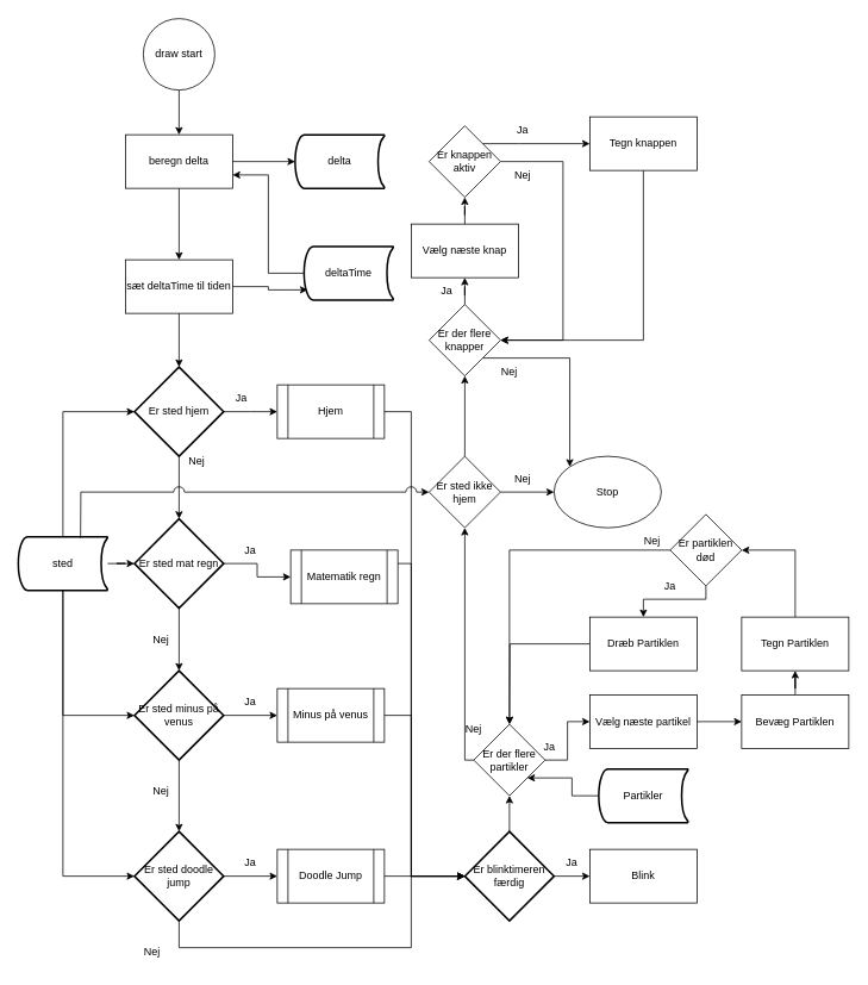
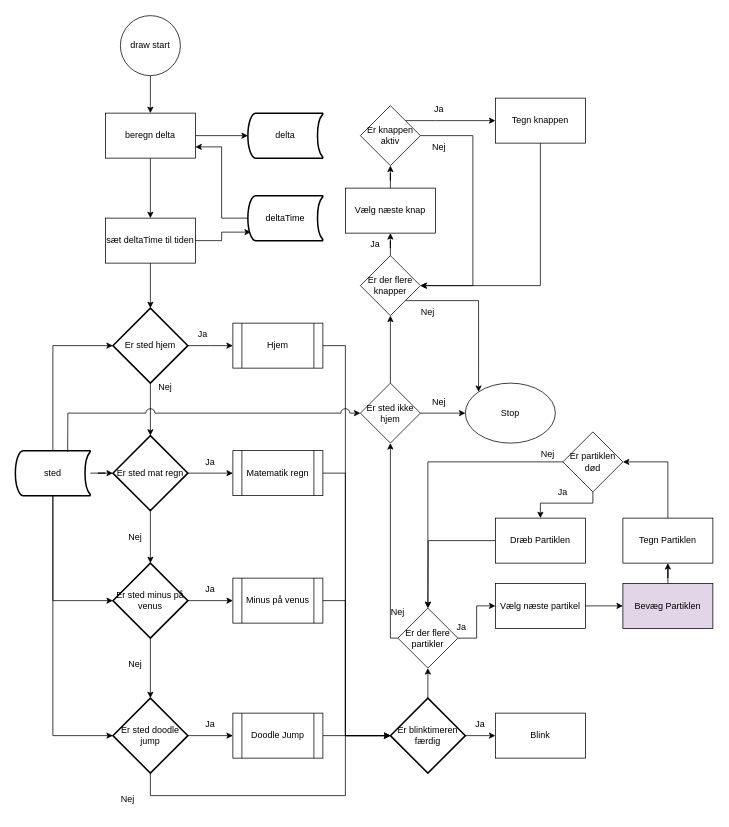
  <mxCell id="0" />
  <mxCell id="1" parent="0" />
  <mxCell id="2" style="edgeStyle=orthogonalEdgeStyle;rounded=0;orthogonalLoop=1;jettySize=auto;html=1;entryX=0.5;entryY=0;entryDx=0;entryDy=0;" edge="1" parent="1" source="3" target="5"><mxGeometry relative="1" as="geometry" /></mxCell>
  <mxCell id="3" value="draw start" style="ellipse;whiteSpace=wrap;html=1;aspect=fixed;" vertex="1" parent="1"><mxGeometry x="160" y="20" width="80" height="80" as="geometry" /></mxCell>
  <mxCell id="4" style="edgeStyle=orthogonalEdgeStyle;rounded=0;orthogonalLoop=1;jettySize=auto;html=1;entryX=0.5;entryY=0;entryDx=0;entryDy=0;" edge="1" parent="1" source="5" target="10"><mxGeometry relative="1" as="geometry" /></mxCell>
  <mxCell id="5" value="beregn delta" style="rounded=0;whiteSpace=wrap;html=1;" vertex="1" parent="1"><mxGeometry x="140" y="150" width="120" height="60" as="geometry" /></mxCell>
  <mxCell id="6" value="delta" style="strokeWidth=2;html=1;shape=mxgraph.flowchart.stored_data;whiteSpace=wrap;" vertex="1" parent="1"><mxGeometry x="330" y="150" width="100" height="60" as="geometry" /></mxCell>
  <mxCell id="7" style="edgeStyle=orthogonalEdgeStyle;rounded=0;orthogonalLoop=1;jettySize=auto;html=1;entryX=1;entryY=0.75;entryDx=0;entryDy=0;" edge="1" parent="1" source="8" target="5"><mxGeometry relative="1" as="geometry" /></mxCell>
- <mxCell id="8" value="deltaTime" style="strokeWidth=2;html=1;shape=mxgraph.flowchart.stored_data;whiteSpace=wrap;" vertex="1" parent="1"><mxGeometry x="340" y="275" width="100" height="60" as="geometry" /></mxCell>
+ <mxCell id="8" value="deltaTime" style="strokeWidth=2;html=1;shape=mxgraph.flowchart.stored_data;whiteSpace=wrap;" vertex="1" parent="1"><mxGeometry x="330" y="260" width="100" height="60" as="geometry" /></mxCell>
  <mxCell id="9" style="edgeStyle=orthogonalEdgeStyle;rounded=0;orthogonalLoop=1;jettySize=auto;html=1;entryX=0;entryY=0.5;entryDx=0;entryDy=0;entryPerimeter=0;" edge="1" parent="1" source="5" target="6"><mxGeometry relative="1" as="geometry" /></mxCell>
  <mxCell id="10" value="sæt deltaTime til tiden" style="rounded=0;whiteSpace=wrap;html=1;" vertex="1" parent="1"><mxGeometry x="140" y="290" width="120" height="60" as="geometry" /></mxCell>
  <mxCell id="11" style="edgeStyle=orthogonalEdgeStyle;rounded=0;orthogonalLoop=1;jettySize=auto;html=1;entryX=0.04;entryY=0.811;entryDx=0;entryDy=0;entryPerimeter=0;" edge="1" parent="1" source="10" target="8"><mxGeometry relative="1" as="geometry" /></mxCell>
  <mxCell id="12" style="edgeStyle=orthogonalEdgeStyle;rounded=0;orthogonalLoop=1;jettySize=auto;html=1;" edge="1" parent="1" source="13"><mxGeometry relative="1" as="geometry"><mxPoint x="310" y="460" as="targetPoint" /></mxGeometry></mxCell>
  <mxCell id="13" value="Er sted hjem" style="strokeWidth=2;html=1;shape=mxgraph.flowchart.decision;whiteSpace=wrap;" vertex="1" parent="1"><mxGeometry x="150" y="410" width="100" height="100" as="geometry" /></mxCell>
  <mxCell id="14" style="edgeStyle=orthogonalEdgeStyle;rounded=0;orthogonalLoop=1;jettySize=auto;html=1;entryX=0.5;entryY=0;entryDx=0;entryDy=0;entryPerimeter=0;" edge="1" parent="1" source="10" target="13"><mxGeometry relative="1" as="geometry" /></mxCell>
  <mxCell id="15" style="edgeStyle=orthogonalEdgeStyle;rounded=0;orthogonalLoop=1;jettySize=auto;html=1;entryX=0;entryY=0.5;entryDx=0;entryDy=0;entryPerimeter=0;" edge="1" parent="1" source="16" target="27"><mxGeometry relative="1" as="geometry"><mxPoint x="70" y="930" as="targetPoint" /><Array as="points"><mxPoint x="70" y="980" /></Array></mxGeometry></mxCell>
  <mxCell id="16" value="sted" style="strokeWidth=2;html=1;shape=mxgraph.flowchart.stored_data;whiteSpace=wrap;" vertex="1" parent="1"><mxGeometry x="20" y="600" width="100" height="60" as="geometry" /></mxCell>
  <mxCell id="17" style="edgeStyle=orthogonalEdgeStyle;rounded=0;orthogonalLoop=1;jettySize=auto;html=1;entryX=0;entryY=0.5;entryDx=0;entryDy=0;" edge="1" parent="1" source="18" target="34"><mxGeometry relative="1" as="geometry" /></mxCell>
  <mxCell id="18" value="Er sted mat regn" style="strokeWidth=2;html=1;shape=mxgraph.flowchart.decision;whiteSpace=wrap;" vertex="1" parent="1"><mxGeometry x="150" y="580" width="100" height="100" as="geometry" /></mxCell>
  <mxCell id="19" style="edgeStyle=orthogonalEdgeStyle;rounded=0;orthogonalLoop=1;jettySize=auto;html=1;entryX=0.5;entryY=0;entryDx=0;entryDy=0;entryPerimeter=0;" edge="1" parent="1" source="13" target="18"><mxGeometry relative="1" as="geometry" /></mxCell>
  <mxCell id="20" style="edgeStyle=orthogonalEdgeStyle;rounded=0;orthogonalLoop=1;jettySize=auto;html=1;entryX=0;entryY=0.5;entryDx=0;entryDy=0;entryPerimeter=0;" edge="1" parent="1" source="16" target="13"><mxGeometry relative="1" as="geometry"><Array as="points"><mxPoint x="70" y="460" /></Array></mxGeometry></mxCell>
  <mxCell id="21" style="edgeStyle=orthogonalEdgeStyle;rounded=0;orthogonalLoop=1;jettySize=auto;html=1;entryX=0;entryY=0.5;entryDx=0;entryDy=0;entryPerimeter=0;" edge="1" parent="1" source="16" target="18"><mxGeometry relative="1" as="geometry" /></mxCell>
  <mxCell id="22" style="edgeStyle=orthogonalEdgeStyle;rounded=0;orthogonalLoop=1;jettySize=auto;html=1;entryX=0;entryY=0.5;entryDx=0;entryDy=0;" edge="1" parent="1" source="23" target="35"><mxGeometry relative="1" as="geometry" /></mxCell>
  <mxCell id="23" value="Er sted minus på venus" style="strokeWidth=2;html=1;shape=mxgraph.flowchart.decision;whiteSpace=wrap;" vertex="1" parent="1"><mxGeometry x="150" y="750" width="100" height="100" as="geometry" /></mxCell>
  <mxCell id="24" style="edgeStyle=orthogonalEdgeStyle;rounded=0;orthogonalLoop=1;jettySize=auto;html=1;entryX=0.5;entryY=0;entryDx=0;entryDy=0;entryPerimeter=0;" edge="1" parent="1" source="18" target="23"><mxGeometry relative="1" as="geometry" /></mxCell>
  <mxCell id="25" style="edgeStyle=orthogonalEdgeStyle;rounded=0;orthogonalLoop=1;jettySize=auto;html=1;entryX=0;entryY=0.5;entryDx=0;entryDy=0;entryPerimeter=0;" edge="1" parent="1" source="16" target="23"><mxGeometry relative="1" as="geometry"><Array as="points"><mxPoint x="70" y="800" /></Array></mxGeometry></mxCell>
  <mxCell id="26" style="edgeStyle=orthogonalEdgeStyle;rounded=0;orthogonalLoop=1;jettySize=auto;html=1;entryX=0;entryY=0.5;entryDx=0;entryDy=0;" edge="1" parent="1" source="27" target="37"><mxGeometry relative="1" as="geometry" /></mxCell>
  <mxCell id="27" value="Er sted doodle jump" style="strokeWidth=2;html=1;shape=mxgraph.flowchart.decision;whiteSpace=wrap;" vertex="1" parent="1"><mxGeometry x="150" y="930" width="100" height="100" as="geometry" /></mxCell>
  <mxCell id="28" value="Nej" style="text;html=1;align=center;verticalAlign=middle;whiteSpace=wrap;rounded=0;" vertex="1" parent="1"><mxGeometry x="190" y="500" width="60" height="30" as="geometry" /></mxCell>
  <mxCell id="29" value="Nej" style="text;html=1;align=center;verticalAlign=middle;whiteSpace=wrap;rounded=0;" vertex="1" parent="1"><mxGeometry x="150" y="700" width="60" height="30" as="geometry" /></mxCell>
  <mxCell id="30" value="" style="edgeStyle=orthogonalEdgeStyle;rounded=0;orthogonalLoop=1;jettySize=auto;html=1;entryX=0.5;entryY=0;entryDx=0;entryDy=0;entryPerimeter=0;" edge="1" parent="1" source="23" target="27"><mxGeometry relative="1" as="geometry"><mxPoint x="200" y="850" as="sourcePoint" /><mxPoint x="200" y="930" as="targetPoint" /></mxGeometry></mxCell>
  <mxCell id="31" value="Nej" style="text;html=1;align=center;verticalAlign=middle;whiteSpace=wrap;rounded=0;" vertex="1" parent="1"><mxGeometry x="150" y="870" width="60" height="30" as="geometry" /></mxCell>
  <mxCell id="32" value="Nej" style="text;html=1;align=center;verticalAlign=middle;whiteSpace=wrap;rounded=0;" vertex="1" parent="1"><mxGeometry x="140" y="1050" width="60" height="30" as="geometry" /></mxCell>
  <mxCell id="33" value="Hjem&lt;span style=&quot;color: rgba(0, 0, 0, 0); font-family: monospace; font-size: 0px; text-align: start; text-wrap-mode: nowrap;&quot;&gt;%3CmxGraphModel%3E%3Croot%3E%3CmxCell%20id%3D%220%22%2F%3E%3CmxCell%20id%3D%221%22%20parent%3D%220%22%2F%3E%3CmxCell%20id%3D%222%22%20value%3D%22Nej%22%20style%3D%22text%3Bhtml%3D1%3Balign%3Dcenter%3BverticalAlign%3Dmiddle%3BwhiteSpace%3Dwrap%3Brounded%3D0%3B%22%20vertex%3D%221%22%20parent%3D%221%22%3E%3CmxGeometry%20x%3D%22150%22%20y%3D%22550%22%20width%3D%2260%22%20height%3D%2230%22%20as%3D%22geometry%22%2F%3E%3C%2FmxCell%3E%3C%2Froot%3E%3C%2FmxGraphModel%3E&lt;/span&gt;" style="shape=process;whiteSpace=wrap;html=1;backgroundOutline=1;" vertex="1" parent="1"><mxGeometry x="310" y="430" width="120" height="60" as="geometry" /></mxCell>
- <mxCell id="34" value="Matematik regn" style="shape=process;whiteSpace=wrap;html=1;backgroundOutline=1;" vertex="1" parent="1"><mxGeometry x="325" y="615" width="120" height="60" as="geometry" /></mxCell>
+ <mxCell id="34" value="Matematik regn" style="shape=process;whiteSpace=wrap;html=1;backgroundOutline=1;" vertex="1" parent="1"><mxGeometry x="310" y="600" width="120" height="60" as="geometry" /></mxCell>
  <mxCell id="35" value="Minus på venus" style="shape=process;whiteSpace=wrap;html=1;backgroundOutline=1;" vertex="1" parent="1"><mxGeometry x="310" y="770" width="120" height="60" as="geometry" /></mxCell>
  <mxCell id="36" style="edgeStyle=orthogonalEdgeStyle;rounded=0;orthogonalLoop=1;jettySize=auto;html=1;" edge="1" parent="1" source="37" target="44"><mxGeometry relative="1" as="geometry" /></mxCell>
  <mxCell id="37" value="Doodle Jump" style="shape=process;whiteSpace=wrap;html=1;backgroundOutline=1;" vertex="1" parent="1"><mxGeometry x="310" y="950" width="120" height="60" as="geometry" /></mxCell>
  <mxCell id="38" value="Ja" style="text;html=1;align=center;verticalAlign=middle;whiteSpace=wrap;rounded=0;" vertex="1" parent="1"><mxGeometry x="240" y="430" width="60" height="30" as="geometry" /></mxCell>
  <mxCell id="39" value="Ja" style="text;html=1;align=center;verticalAlign=middle;whiteSpace=wrap;rounded=0;" vertex="1" parent="1"><mxGeometry x="250" y="600" width="60" height="30" as="geometry" /></mxCell>
  <mxCell id="40" value="Ja" style="text;html=1;align=center;verticalAlign=middle;whiteSpace=wrap;rounded=0;" vertex="1" parent="1"><mxGeometry x="250" y="950" width="60" height="30" as="geometry" /></mxCell>
  <mxCell id="41" value="Ja" style="text;html=1;align=center;verticalAlign=middle;whiteSpace=wrap;rounded=0;" vertex="1" parent="1"><mxGeometry x="250" y="770" width="60" height="30" as="geometry" /></mxCell>
  <mxCell id="42" style="edgeStyle=orthogonalEdgeStyle;rounded=0;orthogonalLoop=1;jettySize=auto;html=1;entryX=0;entryY=0.5;entryDx=0;entryDy=0;" edge="1" parent="1" source="44" target="49"><mxGeometry relative="1" as="geometry" /></mxCell>
  <mxCell id="43" style="edgeStyle=orthogonalEdgeStyle;rounded=0;orthogonalLoop=1;jettySize=auto;html=1;entryX=0.5;entryY=1;entryDx=0;entryDy=0;" edge="1" parent="1" source="44" target="55"><mxGeometry relative="1" as="geometry" /></mxCell>
  <mxCell id="44" value="Er blinktimeren færdig" style="strokeWidth=2;html=1;shape=mxgraph.flowchart.decision;whiteSpace=wrap;" vertex="1" parent="1"><mxGeometry x="520" y="930" width="100" height="100" as="geometry" /></mxCell>
  <mxCell id="45" style="edgeStyle=orthogonalEdgeStyle;rounded=0;orthogonalLoop=1;jettySize=auto;html=1;entryX=0;entryY=0.5;entryDx=0;entryDy=0;entryPerimeter=0;" edge="1" parent="1" source="27" target="44"><mxGeometry relative="1" as="geometry"><Array as="points"><mxPoint x="200" y="1060" /><mxPoint x="460" y="1060" /><mxPoint x="460" y="980" /></Array></mxGeometry></mxCell>
  <mxCell id="46" style="edgeStyle=orthogonalEdgeStyle;rounded=0;orthogonalLoop=1;jettySize=auto;html=1;entryX=0;entryY=0.5;entryDx=0;entryDy=0;entryPerimeter=0;" edge="1" parent="1" source="35" target="44"><mxGeometry relative="1" as="geometry"><Array as="points"><mxPoint x="460" y="800" /><mxPoint x="460" y="980" /></Array></mxGeometry></mxCell>
  <mxCell id="47" style="edgeStyle=orthogonalEdgeStyle;rounded=0;orthogonalLoop=1;jettySize=auto;html=1;entryX=0;entryY=0.5;entryDx=0;entryDy=0;entryPerimeter=0;" edge="1" parent="1" source="34" target="44"><mxGeometry relative="1" as="geometry"><Array as="points"><mxPoint x="460" y="630" /><mxPoint x="460" y="980" /></Array></mxGeometry></mxCell>
  <mxCell id="48" style="edgeStyle=orthogonalEdgeStyle;rounded=0;orthogonalLoop=1;jettySize=auto;html=1;entryX=0;entryY=0.5;entryDx=0;entryDy=0;entryPerimeter=0;" edge="1" parent="1" source="33" target="44"><mxGeometry relative="1" as="geometry"><Array as="points"><mxPoint x="460" y="460" /><mxPoint x="460" y="980" /></Array></mxGeometry></mxCell>
  <mxCell id="49" value="Blink" style="rounded=0;whiteSpace=wrap;html=1;" vertex="1" parent="1"><mxGeometry x="660" y="950" width="120" height="60" as="geometry" /></mxCell>
  <mxCell id="50" value="Ja" style="text;html=1;align=center;verticalAlign=middle;whiteSpace=wrap;rounded=0;" vertex="1" parent="1"><mxGeometry x="610" y="950" width="60" height="30" as="geometry" /></mxCell>
  <mxCell id="51" style="edgeStyle=orthogonalEdgeStyle;rounded=0;orthogonalLoop=1;jettySize=auto;html=1;entryX=0.5;entryY=1;entryDx=0;entryDy=0;" edge="1" parent="1" source="52" target="60"><mxGeometry relative="1" as="geometry" /></mxCell>
- <mxCell id="52" value="Bevæg Partiklen" style="rounded=0;whiteSpace=wrap;html=1;" vertex="1" parent="1"><mxGeometry x="830" y="777" width="120" height="60" as="geometry" /></mxCell>
+ <mxCell id="52" value="Bevæg Partiklen" style="rounded=0;whiteSpace=wrap;html=1;fillColor=#e1d5e7;" vertex="1" parent="1"><mxGeometry x="830" y="777" width="120" height="60" as="geometry" /></mxCell>
  <mxCell id="53" style="edgeStyle=orthogonalEdgeStyle;rounded=0;orthogonalLoop=1;jettySize=auto;html=1;entryX=0;entryY=0.5;entryDx=0;entryDy=0;" edge="1" parent="1" source="55" target="67"><mxGeometry relative="1" as="geometry" /></mxCell>
  <mxCell id="54" style="edgeStyle=orthogonalEdgeStyle;rounded=0;orthogonalLoop=1;jettySize=auto;html=1;entryX=0.5;entryY=1;entryDx=0;entryDy=0;" edge="1" parent="1" source="55" target="73"><mxGeometry relative="1" as="geometry"><mxPoint x="510" y="590" as="targetPoint" /><Array as="points"><mxPoint x="520" y="850" /></Array></mxGeometry></mxCell>
  <mxCell id="55" value="Er der flere partikler" style="rhombus;whiteSpace=wrap;html=1;" vertex="1" parent="1"><mxGeometry x="530" y="810" width="80" height="80" as="geometry" /></mxCell>
  <mxCell id="56" value="Nej" style="text;html=1;align=center;verticalAlign=middle;whiteSpace=wrap;rounded=0;" vertex="1" parent="1"><mxGeometry x="500" y="800" width="60" height="30" as="geometry" /></mxCell>
- <mxCell id="57" style="edgeStyle=orthogonalEdgeStyle;rounded=0;orthogonalLoop=1;jettySize=auto;html=1;entryX=1;entryY=1;entryDx=0;entryDy=0;" edge="1" parent="1" source="58" target="55"><mxGeometry relative="1" as="geometry" /></mxCell>
- <mxCell id="58" value="Partikler" style="strokeWidth=2;html=1;shape=mxgraph.flowchart.stored_data;whiteSpace=wrap;" vertex="1" parent="1"><mxGeometry x="670" y="860" width="100" height="60" as="geometry" /></mxCell>
  <mxCell id="59" style="edgeStyle=orthogonalEdgeStyle;rounded=0;orthogonalLoop=1;jettySize=auto;html=1;entryX=1;entryY=0.5;entryDx=0;entryDy=0;" edge="1" parent="1" source="60" target="63"><mxGeometry relative="1" as="geometry" /></mxCell>
  <mxCell id="60" value="Tegn Partiklen" style="rounded=0;whiteSpace=wrap;html=1;" vertex="1" parent="1"><mxGeometry x="830" y="690" width="120" height="60" as="geometry" /></mxCell>
  <mxCell id="61" style="edgeStyle=orthogonalEdgeStyle;rounded=0;orthogonalLoop=1;jettySize=auto;html=1;entryX=0.5;entryY=0;entryDx=0;entryDy=0;" edge="1" parent="1" source="63" target="65"><mxGeometry relative="1" as="geometry"><Array as="points"><mxPoint x="790" y="670" /><mxPoint x="720" y="670" /></Array></mxGeometry></mxCell>
  <mxCell id="62" style="edgeStyle=orthogonalEdgeStyle;rounded=0;orthogonalLoop=1;jettySize=auto;html=1;entryX=0.5;entryY=0;entryDx=0;entryDy=0;" edge="1" parent="1" source="63" target="55"><mxGeometry relative="1" as="geometry"><mxPoint x="580" y="770" as="targetPoint" /></mxGeometry></mxCell>
  <mxCell id="63" value="Er partiklen død" style="rhombus;whiteSpace=wrap;html=1;" vertex="1" parent="1"><mxGeometry x="750" y="575" width="80" height="80" as="geometry" /></mxCell>
  <mxCell id="64" style="edgeStyle=orthogonalEdgeStyle;rounded=0;orthogonalLoop=1;jettySize=auto;html=1;" edge="1" parent="1" source="65"><mxGeometry relative="1" as="geometry"><mxPoint x="570" y="810" as="targetPoint" /></mxGeometry></mxCell>
  <mxCell id="65" value="Dræb Partiklen" style="rounded=0;whiteSpace=wrap;html=1;" vertex="1" parent="1"><mxGeometry x="660" y="690" width="120" height="60" as="geometry" /></mxCell>
  <mxCell id="66" style="edgeStyle=orthogonalEdgeStyle;rounded=0;orthogonalLoop=1;jettySize=auto;html=1;entryX=0;entryY=0.5;entryDx=0;entryDy=0;" edge="1" parent="1" source="67" target="52"><mxGeometry relative="1" as="geometry" /></mxCell>
  <mxCell id="67" value="Vælg næste partikel" style="rounded=0;whiteSpace=wrap;html=1;" vertex="1" parent="1"><mxGeometry x="660" y="777" width="120" height="60" as="geometry" /></mxCell>
  <mxCell id="68" value="Ja" style="text;html=1;align=center;verticalAlign=middle;whiteSpace=wrap;rounded=0;" vertex="1" parent="1"><mxGeometry x="585" y="820" width="60" height="30" as="geometry" /></mxCell>
  <mxCell id="69" value="Nej" style="text;html=1;align=center;verticalAlign=middle;whiteSpace=wrap;rounded=0;" vertex="1" parent="1"><mxGeometry x="700" y="590" width="60" height="30" as="geometry" /></mxCell>
  <mxCell id="70" value="Ja" style="text;html=1;align=center;verticalAlign=middle;whiteSpace=wrap;rounded=0;" vertex="1" parent="1"><mxGeometry x="720" y="640" width="60" height="30" as="geometry" /></mxCell>
  <mxCell id="71" style="edgeStyle=orthogonalEdgeStyle;rounded=0;orthogonalLoop=1;jettySize=auto;html=1;entryX=0;entryY=0.5;entryDx=0;entryDy=0;" edge="1" parent="1" source="73" target="75"><mxGeometry relative="1" as="geometry"><mxPoint x="620" y="550" as="targetPoint" /></mxGeometry></mxCell>
  <mxCell id="72" style="edgeStyle=orthogonalEdgeStyle;rounded=0;orthogonalLoop=1;jettySize=auto;html=1;entryX=0.5;entryY=1;entryDx=0;entryDy=0;" edge="1" parent="1" source="73" target="79"><mxGeometry relative="1" as="geometry" /></mxCell>
  <mxCell id="73" value="Er sted ikke hjem" style="rhombus;whiteSpace=wrap;html=1;" vertex="1" parent="1"><mxGeometry x="480" y="510" width="80" height="80" as="geometry" /></mxCell>
  <mxCell id="74" value="" style="endArrow=classic;html=1;rounded=0;entryX=0;entryY=0.5;entryDx=0;entryDy=0;exitX=0.697;exitY=0.022;exitDx=0;exitDy=0;exitPerimeter=0;jumpStyle=arc;jumpSize=12;" edge="1" parent="1" source="16" target="73"><mxGeometry width="50" height="50" relative="1" as="geometry"><mxPoint x="130" y="550" as="sourcePoint" /><mxPoint x="290" y="540" as="targetPoint" /><Array as="points"><mxPoint x="90" y="550" /></Array></mxGeometry></mxCell>
  <mxCell id="75" value="Stop" style="ellipse;whiteSpace=wrap;html=1;" vertex="1" parent="1"><mxGeometry x="620" y="510" width="120" height="80" as="geometry" /></mxCell>
  <mxCell id="76" value="Nej" style="text;html=1;align=center;verticalAlign=middle;whiteSpace=wrap;rounded=0;" vertex="1" parent="1"><mxGeometry x="555" y="520" width="60" height="30" as="geometry" /></mxCell>
  <mxCell id="77" style="edgeStyle=orthogonalEdgeStyle;rounded=0;orthogonalLoop=1;jettySize=auto;html=1;entryX=0;entryY=0;entryDx=0;entryDy=0;" edge="1" parent="1" source="79" target="75"><mxGeometry relative="1" as="geometry"><Array as="points"><mxPoint x="638" y="400" /></Array></mxGeometry></mxCell>
  <mxCell id="78" style="edgeStyle=orthogonalEdgeStyle;rounded=0;orthogonalLoop=1;jettySize=auto;html=1;entryX=0.5;entryY=1;entryDx=0;entryDy=0;" edge="1" parent="1" source="79" target="82"><mxGeometry relative="1" as="geometry" /></mxCell>
  <mxCell id="79" value="Er der flere knapper" style="rhombus;whiteSpace=wrap;html=1;" vertex="1" parent="1"><mxGeometry x="480" y="340" width="80" height="80" as="geometry" /></mxCell>
  <mxCell id="80" value="Nej" style="text;html=1;align=center;verticalAlign=middle;whiteSpace=wrap;rounded=0;" vertex="1" parent="1"><mxGeometry x="540" y="400" width="60" height="30" as="geometry" /></mxCell>
  <mxCell id="81" style="edgeStyle=orthogonalEdgeStyle;rounded=0;orthogonalLoop=1;jettySize=auto;html=1;entryX=0.5;entryY=1;entryDx=0;entryDy=0;" edge="1" parent="1" source="82" target="85"><mxGeometry relative="1" as="geometry" /></mxCell>
  <mxCell id="82" value="Vælg næste knap" style="rounded=0;whiteSpace=wrap;html=1;" vertex="1" parent="1"><mxGeometry x="460" y="250" width="120" height="60" as="geometry" /></mxCell>
  <mxCell id="83" style="edgeStyle=orthogonalEdgeStyle;rounded=0;orthogonalLoop=1;jettySize=auto;html=1;entryX=0;entryY=0.5;entryDx=0;entryDy=0;" edge="1" parent="1" source="85" target="89"><mxGeometry relative="1" as="geometry"><Array as="points"><mxPoint x="580" y="160" /><mxPoint x="580" y="160" /></Array></mxGeometry></mxCell>
  <mxCell id="84" style="edgeStyle=orthogonalEdgeStyle;rounded=0;orthogonalLoop=1;jettySize=auto;html=1;entryX=1;entryY=0.5;entryDx=0;entryDy=0;" edge="1" parent="1" source="85" target="79"><mxGeometry relative="1" as="geometry"><Array as="points"><mxPoint x="630" y="180" /><mxPoint x="630" y="380" /></Array></mxGeometry></mxCell>
  <mxCell id="85" value="Er knappen aktiv" style="rhombus;whiteSpace=wrap;html=1;" vertex="1" parent="1"><mxGeometry x="480" y="140" width="80" height="80" as="geometry" /></mxCell>
  <mxCell id="86" value="Ja" style="text;html=1;align=center;verticalAlign=middle;whiteSpace=wrap;rounded=0;" vertex="1" parent="1"><mxGeometry x="470" y="310" width="60" height="30" as="geometry" /></mxCell>
  <mxCell id="87" value="Ja" style="text;html=1;align=center;verticalAlign=middle;whiteSpace=wrap;rounded=0;" vertex="1" parent="1"><mxGeometry x="555" y="130" width="60" height="30" as="geometry" /></mxCell>
  <mxCell id="88" style="edgeStyle=orthogonalEdgeStyle;rounded=0;orthogonalLoop=1;jettySize=auto;html=1;entryX=1;entryY=0.5;entryDx=0;entryDy=0;" edge="1" parent="1" source="89" target="79"><mxGeometry relative="1" as="geometry"><Array as="points"><mxPoint x="720" y="380" /></Array></mxGeometry></mxCell>
  <mxCell id="89" value="Tegn knappen" style="rounded=0;whiteSpace=wrap;html=1;" vertex="1" parent="1"><mxGeometry x="660" y="130" width="120" height="60" as="geometry" /></mxCell>
  <mxCell id="90" value="Nej" style="text;html=1;align=center;verticalAlign=middle;whiteSpace=wrap;rounded=0;" vertex="1" parent="1"><mxGeometry x="555" y="180" width="60" height="30" as="geometry" /></mxCell>
